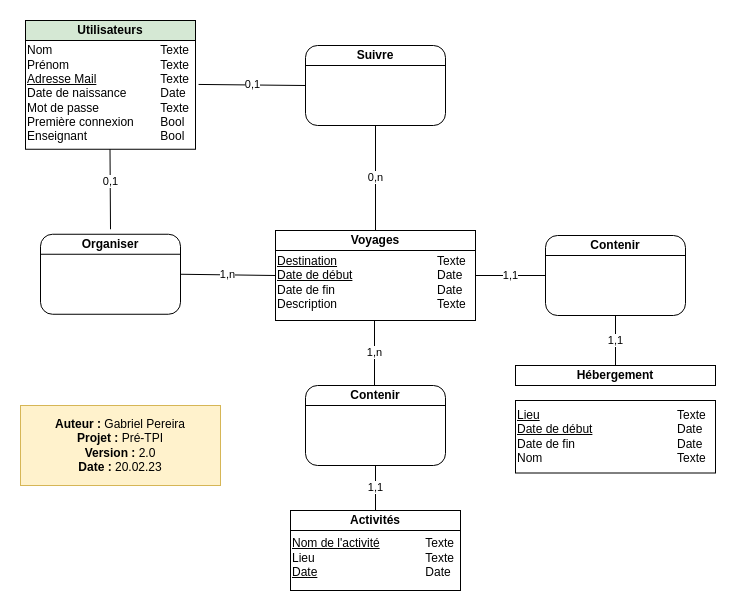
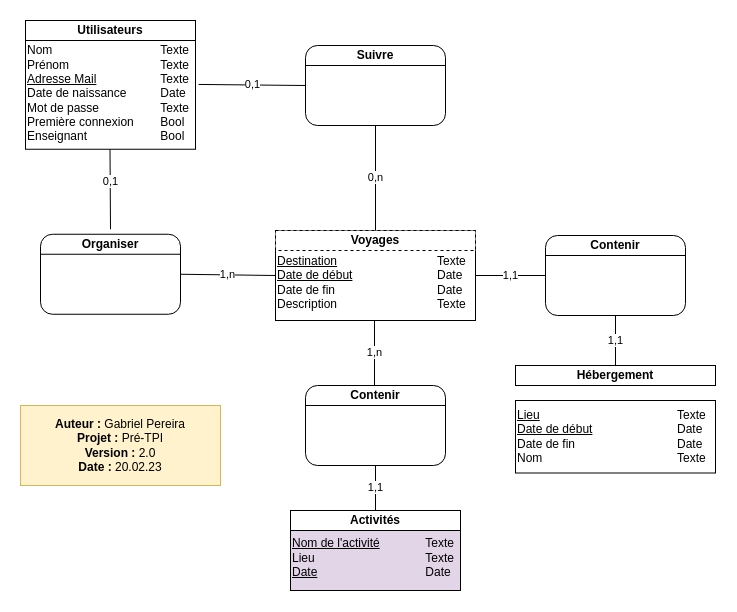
  <mxCell id="0" />
  <mxCell id="1" parent="0" />
  <mxCell id="2" value="&lt;span style=&quot;background-color: initial;&quot;&gt;Nom&amp;nbsp;&lt;span style=&quot;white-space: pre;&quot;&gt;&#09;&lt;/span&gt;&lt;span style=&quot;white-space: pre;&quot;&gt;&#09;&lt;/span&gt;&lt;span style=&quot;white-space: pre;&quot;&gt;&#09;&lt;span style=&quot;white-space: pre;&quot;&gt;&#09;&lt;/span&gt;&lt;/span&gt;&lt;/span&gt;&lt;span style=&quot;background-color: initial;&quot;&gt;Texte&lt;/span&gt;&lt;br&gt;&lt;span style=&quot;text-align: center;&quot;&gt;Prénom&lt;/span&gt;&lt;span style=&quot;border-color: var(--border-color); text-align: center;&quot;&gt;&amp;nbsp;&lt;span style=&quot;white-space: pre;&quot;&gt;&#09;&lt;/span&gt;&lt;span style=&quot;white-space: pre;&quot;&gt;&#09;&lt;/span&gt;&lt;span style=&quot;white-space: pre;&quot;&gt;&#09;&lt;span style=&quot;white-space: pre;&quot;&gt;&#09;&lt;/span&gt;&lt;/span&gt;&lt;/span&gt;&lt;span style=&quot;text-align: center;&quot;&gt;Texte&lt;/span&gt;&lt;br style=&quot;border-color: var(--border-color); text-align: center;&quot;&gt;&lt;span style=&quot;text-align: center;&quot;&gt;&lt;u&gt;Adresse Mail&lt;/u&gt;&lt;span style=&quot;white-space: pre;&quot;&gt;&#09;&lt;/span&gt;&lt;span style=&quot;white-space: pre;&quot;&gt;&#09;&lt;span style=&quot;white-space: pre;&quot;&gt;&#09;&lt;/span&gt;&lt;/span&gt;&lt;/span&gt;&lt;span style=&quot;text-align: center;&quot;&gt;Texte&lt;br&gt;&lt;/span&gt;Date de naissance&lt;span style=&quot;white-space: pre;&quot;&gt;&#09;&lt;/span&gt;&lt;span style=&quot;white-space: pre;&quot;&gt;&#09;&lt;/span&gt;Date&lt;br&gt;Mot de passe&lt;span style=&quot;white-space: pre;&quot;&gt;&#09;&lt;/span&gt;&lt;span style=&quot;white-space: pre;&quot;&gt;&#09;&lt;/span&gt;&lt;span style=&quot;white-space: pre;&quot;&gt;&#09;&lt;/span&gt;Texte&lt;br&gt;Première connexion&lt;span style=&quot;white-space: pre;&quot;&gt;&#09;&lt;/span&gt;Bool&lt;br&gt;Enseignant&lt;span style=&quot;white-space: pre;&quot;&gt;&#09;&lt;/span&gt;&lt;span style=&quot;white-space: pre;&quot;&gt;&#09;&lt;/span&gt;&lt;span style=&quot;white-space: pre;&quot;&gt;&#09;&lt;/span&gt;Bool" style="rounded=0;whiteSpace=wrap;html=1;align=left;" parent="1" vertex="1"><mxGeometry x="25" y="36.25" width="170" height="112.5" as="geometry" /></mxCell>
- <mxCell id="3" value="Utilisateurs" style="rounded=0;whiteSpace=wrap;html=1;fontStyle=1;fillColor=#d5e8d4;" parent="1" vertex="1"><mxGeometry x="25" y="20" width="170" height="20" as="geometry" /></mxCell>
+ <mxCell id="3" value="Utilisateurs" style="rounded=0;whiteSpace=wrap;html=1;fontStyle=1" parent="1" vertex="1"><mxGeometry x="25" y="20" width="170" height="20" as="geometry" /></mxCell>
  <mxCell id="4" value="&lt;br&gt;&lt;u&gt;Destination&lt;/u&gt;&lt;span style=&quot;white-space: pre;&quot;&gt;&#09;&lt;/span&gt;&lt;span style=&quot;white-space: pre;&quot;&gt;&#09;&lt;/span&gt;&lt;span style=&quot;white-space: pre;&quot;&gt;&#09;&lt;span style=&quot;white-space: pre;&quot;&gt;&#09;&lt;/span&gt;&lt;/span&gt;Texte&lt;br&gt;&lt;u&gt;Date de début&lt;/u&gt;&lt;span style=&quot;text-decoration-line: underline; white-space: pre;&quot;&gt;&#09;&lt;/span&gt;&lt;span style=&quot;text-decoration-line: underline; white-space: pre;&quot;&gt;&#09;&lt;/span&gt;&lt;span style=&quot;text-decoration-line: underline; white-space: pre;&quot;&gt;&#09;&lt;span style=&quot;white-space: pre;&quot;&gt;&#09;&lt;/span&gt;&lt;/span&gt;Date&lt;br&gt;Date de fin&lt;span style=&quot;white-space: pre;&quot;&gt;&#09;&lt;/span&gt;&lt;span style=&quot;white-space: pre;&quot;&gt;&#09;&lt;/span&gt;&lt;span style=&quot;white-space: pre;&quot;&gt;&#09;&lt;/span&gt;&lt;span style=&quot;white-space: pre;&quot;&gt;&#09;&lt;/span&gt;Date&lt;br&gt;Description&lt;span style=&quot;white-space: pre;&quot;&gt;&#09;&lt;/span&gt;&lt;span style=&quot;white-space: pre;&quot;&gt;&#09;&lt;/span&gt;&lt;span style=&quot;white-space: pre;&quot;&gt;&#09;&lt;span style=&quot;white-space: pre;&quot;&gt;&#09;&lt;/span&gt;&lt;/span&gt;Texte" style="rounded=0;whiteSpace=wrap;html=1;align=left;" parent="1" vertex="1"><mxGeometry x="275" y="230" width="200" height="90" as="geometry" /></mxCell>
- <mxCell id="5" value="Voyages" style="rounded=0;whiteSpace=wrap;html=1;fontStyle=1" parent="1" vertex="1"><mxGeometry x="275" y="230" width="200" height="20" as="geometry" /></mxCell>
+ <mxCell id="5" value="Voyages" style="rounded=0;whiteSpace=wrap;html=1;fontStyle=1;dashed=1;" parent="1" vertex="1"><mxGeometry x="275" y="230" width="200" height="20" as="geometry" /></mxCell>
  <mxCell id="6" value="" style="group" parent="1" vertex="1" connectable="0"><mxGeometry x="305" y="40" width="140" height="85" as="geometry" /></mxCell>
  <mxCell id="7" value="" style="rounded=1;whiteSpace=wrap;html=1;" parent="6" vertex="1"><mxGeometry y="5" width="140" height="80" as="geometry" /></mxCell>
  <mxCell id="8" value="" style="endArrow=none;html=1;rounded=0;exitX=0;exitY=0.25;exitDx=0;exitDy=0;entryX=1;entryY=0.25;entryDx=0;entryDy=0;" parent="6" source="7" target="7" edge="1"><mxGeometry width="50" height="50" relative="1" as="geometry"><mxPoint x="10" y="55" as="sourcePoint" /><mxPoint x="60" y="5" as="targetPoint" /></mxGeometry></mxCell>
  <mxCell id="9" value="Suivre" style="text;html=1;strokeColor=none;fillColor=none;align=center;verticalAlign=middle;whiteSpace=wrap;rounded=0;fontStyle=1" parent="6" vertex="1"><mxGeometry x="40" width="60" height="30" as="geometry" /></mxCell>
  <mxCell id="10" value="0,n" style="endArrow=none;html=1;rounded=0;entryX=0.5;entryY=1;entryDx=0;entryDy=0;exitX=0.5;exitY=0;exitDx=0;exitDy=0;" parent="1" source="5" target="7" edge="1"><mxGeometry width="50" height="50" relative="1" as="geometry"><mxPoint x="265" y="210" as="sourcePoint" /><mxPoint x="315" y="160" as="targetPoint" /></mxGeometry></mxCell>
- <mxCell id="11" value="&lt;br&gt;&lt;u&gt;Nom de l'activité&lt;/u&gt;&lt;span style=&quot;white-space: pre;&quot;&gt;&#09;&lt;span style=&quot;white-space: pre;&quot;&gt;&#09;&lt;/span&gt;&lt;/span&gt;Texte&lt;br&gt;Lieu&amp;nbsp;&lt;span style=&quot;white-space: pre;&quot;&gt;&#09;&lt;/span&gt;&lt;span style=&quot;white-space: pre;&quot;&gt;&#09;&lt;/span&gt;&lt;span style=&quot;white-space: pre;&quot;&gt;&#09;&lt;/span&gt;&lt;span style=&quot;white-space: pre;&quot;&gt;&#09;&lt;/span&gt;Texte&lt;br&gt;&lt;u&gt;Date&lt;/u&gt;&lt;span style=&quot;white-space: pre;&quot;&gt;&#09;&lt;/span&gt;&lt;span style=&quot;white-space: pre;&quot;&gt;&#09;&lt;/span&gt;&lt;span style=&quot;white-space: pre;&quot;&gt;&#09;&lt;/span&gt;&lt;span style=&quot;white-space: pre;&quot;&gt;&#09;&lt;/span&gt;Date" style="rounded=0;whiteSpace=wrap;html=1;align=left;" parent="1" vertex="1"><mxGeometry x="290" y="510" width="170" height="80" as="geometry" /></mxCell>
+ <mxCell id="11" value="&lt;br&gt;&lt;u&gt;Nom de l'activité&lt;/u&gt;&lt;span style=&quot;white-space: pre;&quot;&gt;&#09;&lt;span style=&quot;white-space: pre;&quot;&gt;&#09;&lt;/span&gt;&lt;/span&gt;Texte&lt;br&gt;Lieu&amp;nbsp;&lt;span style=&quot;white-space: pre;&quot;&gt;&#09;&lt;/span&gt;&lt;span style=&quot;white-space: pre;&quot;&gt;&#09;&lt;/span&gt;&lt;span style=&quot;white-space: pre;&quot;&gt;&#09;&lt;/span&gt;&lt;span style=&quot;white-space: pre;&quot;&gt;&#09;&lt;/span&gt;Texte&lt;br&gt;&lt;u&gt;Date&lt;/u&gt;&lt;span style=&quot;white-space: pre;&quot;&gt;&#09;&lt;/span&gt;&lt;span style=&quot;white-space: pre;&quot;&gt;&#09;&lt;/span&gt;&lt;span style=&quot;white-space: pre;&quot;&gt;&#09;&lt;/span&gt;&lt;span style=&quot;white-space: pre;&quot;&gt;&#09;&lt;/span&gt;Date" style="rounded=0;whiteSpace=wrap;html=1;align=left;fillColor=#e1d5e7;" parent="1" vertex="1"><mxGeometry x="290" y="510" width="170" height="80" as="geometry" /></mxCell>
  <mxCell id="12" value="Activités" style="rounded=0;whiteSpace=wrap;html=1;fontStyle=1" parent="1" vertex="1"><mxGeometry x="290" y="510" width="170" height="20" as="geometry" /></mxCell>
  <mxCell id="13" value="" style="group" parent="1" vertex="1" connectable="0"><mxGeometry x="305" y="380" width="140" height="85" as="geometry" /></mxCell>
  <mxCell id="14" value="" style="rounded=1;whiteSpace=wrap;html=1;" parent="13" vertex="1"><mxGeometry y="5" width="140" height="80" as="geometry" /></mxCell>
  <mxCell id="15" value="" style="endArrow=none;html=1;rounded=0;exitX=0;exitY=0.25;exitDx=0;exitDy=0;entryX=1;entryY=0.25;entryDx=0;entryDy=0;" parent="13" source="14" target="14" edge="1"><mxGeometry width="50" height="50" relative="1" as="geometry"><mxPoint x="10" y="55" as="sourcePoint" /><mxPoint x="60" y="5" as="targetPoint" /></mxGeometry></mxCell>
  <mxCell id="16" value="Contenir" style="text;html=1;strokeColor=none;fillColor=none;align=center;verticalAlign=middle;whiteSpace=wrap;rounded=0;fontStyle=1" parent="13" vertex="1"><mxGeometry x="40" width="60" height="30" as="geometry" /></mxCell>
  <mxCell id="17" value="1,n" style="endArrow=none;html=1;rounded=0;entryX=0.5;entryY=1;entryDx=0;entryDy=0;entryPerimeter=0;exitX=0.5;exitY=0;exitDx=0;exitDy=0;" parent="1" edge="1"><mxGeometry width="50" height="50" relative="1" as="geometry"><mxPoint x="374" y="385" as="sourcePoint" /><mxPoint x="374" y="320" as="targetPoint" /></mxGeometry></mxCell>
  <mxCell id="18" value="1,1" style="endArrow=none;html=1;rounded=0;entryX=0.5;entryY=1;entryDx=0;entryDy=0;exitX=0.5;exitY=0;exitDx=0;exitDy=0;" parent="1" source="12" target="14" edge="1"><mxGeometry width="50" height="50" relative="1" as="geometry"><mxPoint x="485" y="520" as="sourcePoint" /><mxPoint x="535" y="470" as="targetPoint" /></mxGeometry></mxCell>
  <mxCell id="19" value="&lt;b&gt;Auteur :&lt;/b&gt; Gabriel Pereira&lt;br&gt;&lt;b&gt;Projet : &lt;/b&gt;Pré-TPI&lt;br&gt;&lt;b&gt;Version :&lt;/b&gt;&amp;nbsp;2.0&lt;br&gt;&lt;b&gt;Date :&lt;/b&gt; 20.02.23" style="rounded=0;whiteSpace=wrap;html=1;fillColor=#fff2cc;strokeColor=#d6b656;" parent="1" vertex="1"><mxGeometry x="20" y="405" width="200" height="80" as="geometry" /></mxCell>
  <mxCell id="20" value="&lt;u&gt;Lieu&lt;/u&gt;&lt;span style=&quot;white-space: pre;&quot;&gt;&#09;&lt;/span&gt;&lt;span style=&quot;white-space: pre;&quot;&gt;&#09;&lt;/span&gt;&lt;span style=&quot;white-space: pre;&quot;&gt;&#09;&lt;span style=&quot;white-space: pre;&quot;&gt;&#09;&lt;span style=&quot;white-space: pre;&quot;&gt;&#09;&lt;/span&gt;&lt;span style=&quot;white-space: pre;&quot;&gt;&#09;&lt;/span&gt;&lt;/span&gt;&lt;/span&gt;Texte&lt;br&gt;&lt;u&gt;Date de début&lt;/u&gt;&lt;span style=&quot;text-decoration-line: underline; white-space: pre;&quot;&gt;&#09;&lt;/span&gt;&lt;span style=&quot;text-decoration-line: underline; white-space: pre;&quot;&gt;&#09;&lt;/span&gt;&lt;span style=&quot;text-decoration-line: underline; white-space: pre;&quot;&gt;&#09;&lt;span style=&quot;white-space: pre;&quot;&gt;&#09;&lt;/span&gt;&lt;/span&gt;Date&lt;br&gt;Date de fin&lt;span style=&quot;white-space: pre;&quot;&gt;&#09;&lt;/span&gt;&lt;span style=&quot;white-space: pre;&quot;&gt;&#09;&lt;/span&gt;&lt;span style=&quot;white-space: pre;&quot;&gt;&#09;&lt;/span&gt;&lt;span style=&quot;white-space: pre;&quot;&gt;&#09;&lt;/span&gt;Date&lt;br&gt;Nom&lt;span style=&quot;white-space: pre;&quot;&gt;&#09;&lt;span style=&quot;white-space: pre;&quot;&gt;&#09;&lt;span style=&quot;white-space: pre;&quot;&gt;&#09;&lt;/span&gt;&lt;span style=&quot;white-space: pre;&quot;&gt;&#09;&lt;/span&gt;&lt;span style=&quot;white-space: pre;&quot;&gt;&#09;&lt;/span&gt;&lt;/span&gt;&lt;/span&gt;Texte" style="rounded=0;whiteSpace=wrap;html=1;align=left;" parent="1" vertex="1"><mxGeometry x="515" y="400" width="200" height="72.5" as="geometry" /></mxCell>
  <mxCell id="21" value="Hébergement" style="rounded=0;whiteSpace=wrap;html=1;fontStyle=1" parent="1" vertex="1"><mxGeometry x="515" y="365" width="200" height="20" as="geometry" /></mxCell>
  <mxCell id="22" value="1,1" style="endArrow=none;html=1;rounded=0;entryX=1;entryY=0.5;entryDx=0;entryDy=0;exitX=0;exitY=0.5;exitDx=0;exitDy=0;" parent="1" source="24" target="4" edge="1"><mxGeometry width="50" height="50" relative="1" as="geometry"><mxPoint x="535" y="280" as="sourcePoint" /><mxPoint x="545" y="310" as="targetPoint" /></mxGeometry></mxCell>
  <mxCell id="23" value="" style="group" parent="1" vertex="1" connectable="0"><mxGeometry x="545" y="230" width="140" height="85" as="geometry" /></mxCell>
  <mxCell id="24" value="" style="rounded=1;whiteSpace=wrap;html=1;" parent="23" vertex="1"><mxGeometry y="5" width="140" height="80" as="geometry" /></mxCell>
  <mxCell id="25" value="" style="endArrow=none;html=1;rounded=0;exitX=0;exitY=0.25;exitDx=0;exitDy=0;entryX=1;entryY=0.25;entryDx=0;entryDy=0;" parent="23" source="24" target="24" edge="1"><mxGeometry width="50" height="50" relative="1" as="geometry"><mxPoint x="10" y="55" as="sourcePoint" /><mxPoint x="60" y="5" as="targetPoint" /></mxGeometry></mxCell>
  <mxCell id="26" value="Contenir" style="text;html=1;strokeColor=none;fillColor=none;align=center;verticalAlign=middle;whiteSpace=wrap;rounded=0;fontStyle=1" parent="23" vertex="1"><mxGeometry x="40" width="60" height="30" as="geometry" /></mxCell>
  <mxCell id="27" value="1,1" style="endArrow=none;html=1;rounded=0;entryX=0.5;entryY=0;entryDx=0;entryDy=0;exitX=0.5;exitY=1;exitDx=0;exitDy=0;" parent="1" source="24" target="21" edge="1"><mxGeometry width="50" height="50" relative="1" as="geometry"><mxPoint x="555" y="285" as="sourcePoint" /><mxPoint x="485" y="285" as="targetPoint" /></mxGeometry></mxCell>
  <mxCell id="28" value="" style="group" vertex="1" connectable="0" parent="1"><mxGeometry x="40" y="228.75" width="140" height="85" as="geometry" /></mxCell>
  <mxCell id="29" value="" style="rounded=1;whiteSpace=wrap;html=1;" vertex="1" parent="28"><mxGeometry y="5" width="140" height="80" as="geometry" /></mxCell>
  <mxCell id="30" value="" style="endArrow=none;html=1;rounded=0;exitX=0;exitY=0.25;exitDx=0;exitDy=0;entryX=1;entryY=0.25;entryDx=0;entryDy=0;" edge="1" parent="28" source="29" target="29"><mxGeometry width="50" height="50" relative="1" as="geometry"><mxPoint x="10" y="55" as="sourcePoint" /><mxPoint x="60" y="5" as="targetPoint" /></mxGeometry></mxCell>
  <mxCell id="31" value="Organiser" style="text;html=1;strokeColor=none;fillColor=none;align=center;verticalAlign=middle;whiteSpace=wrap;rounded=0;fontStyle=1" vertex="1" parent="28"><mxGeometry x="40" width="60" height="30" as="geometry" /></mxCell>
  <mxCell id="32" value="" style="endArrow=none;html=1;rounded=0;entryX=0.5;entryY=1;entryDx=0;entryDy=0;exitX=0.5;exitY=0;exitDx=0;exitDy=0;" edge="1" parent="28" source="31"><mxGeometry width="50" height="50" relative="1" as="geometry"><mxPoint x="69.5" y="190" as="sourcePoint" /><mxPoint x="69.5" y="-80" as="targetPoint" /></mxGeometry></mxCell>
  <mxCell id="33" value="0,1" style="edgeLabel;html=1;align=center;verticalAlign=middle;resizable=0;points=[];" vertex="1" connectable="0" parent="32"><mxGeometry x="-0.082" y="-2" relative="1" as="geometry"><mxPoint x="-2" y="-11" as="offset" /></mxGeometry></mxCell>
  <mxCell id="34" value="1,n" style="endArrow=none;html=1;rounded=0;entryX=1;entryY=0.5;entryDx=0;entryDy=0;exitX=0;exitY=0.5;exitDx=0;exitDy=0;" edge="1" parent="1" source="4" target="29"><mxGeometry width="50" height="50" relative="1" as="geometry"><mxPoint x="495" y="200" as="sourcePoint" /><mxPoint x="605" y="200" as="targetPoint" /></mxGeometry></mxCell>
  <mxCell id="35" value="0,1" style="endArrow=none;html=1;rounded=0;entryX=1.018;entryY=0.424;entryDx=0;entryDy=0;exitX=0;exitY=0.5;exitDx=0;exitDy=0;entryPerimeter=0;" edge="1" parent="1" source="7" target="2"><mxGeometry width="50" height="50" relative="1" as="geometry"><mxPoint x="285" y="285" as="sourcePoint" /><mxPoint x="190" y="284" as="targetPoint" /></mxGeometry></mxCell>
